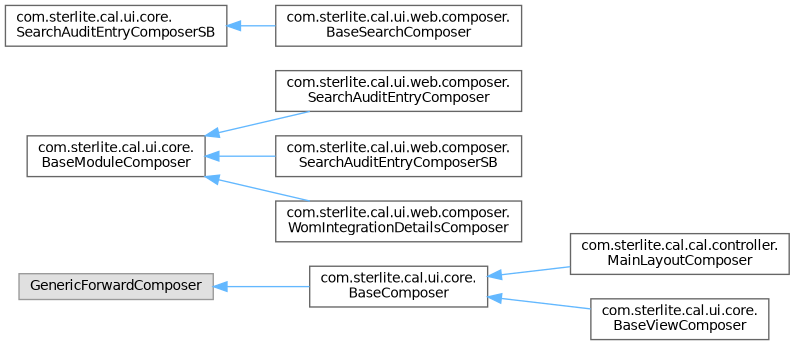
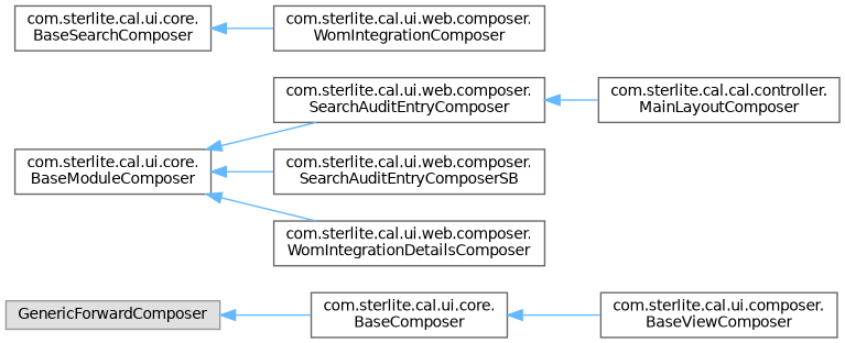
  digraph {
    rankdir=LR
    node [color=grey40 fillcolor=white fontname=Helvetica fontsize=10 shape=box style=filled]
    edge [color=steelblue1 dir=back fontname=Helvetica fontsize=10 labelfontname=Helvetica labelfontsize=10 style=solid]
    n1 [color=grey60 fillcolor="#E0E0E0" height=0.2 label=GenericForwardComposer width=0.4]
    n2 [height=0.2 label="com.sterlite.cal.ui.core.\lBaseComposer" width=0.4]
    n3 [height=0.2 label="com.sterlite.cal.cal.controller.\lMainLayoutComposer" width=0.4]
-   n4 [height=0.2 label="com.sterlite.cal.ui.core.\lBaseViewComposer" width=0.4]
+   n4 [height=0.2 label="com.sterlite.cal.ui.composer.\lBaseViewComposer" width=0.4]
    n5 [height=0.2 label="com.sterlite.cal.ui.core.\lBaseModuleComposer" width=0.4]
    n6 [height=0.2 label="com.sterlite.cal.ui.web.composer.\lSearchAuditEntryComposer" width=0.4]
    n7 [height=0.2 label="com.sterlite.cal.ui.web.composer.\lSearchAuditEntryComposerSB" width=0.4]
    n8 [height=0.2 label="com.sterlite.cal.ui.web.composer.\lWomIntegrationDetailsComposer" width=0.4]
-   n9 [height=0.2 label="com.sterlite.cal.ui.core.\lSearchAuditEntryComposerSB" width=0.4]
-   n10 [height=0.2 label="com.sterlite.cal.ui.web.composer.\lBaseSearchComposer" width=0.4]
+   n9 [height=0.2 label="com.sterlite.cal.ui.core.\lBaseSearchComposer" width=0.4]
+   n10 [height=0.2 label="com.sterlite.cal.ui.web.composer.\lWomIntegrationComposer" width=0.4]
    n1 -> n2
-   n2 -> n3
+   n6 -> n3
    n2 -> n4
    n5 -> n6
    n5 -> n7
    n5 -> n8
    n9 -> n10
  }
